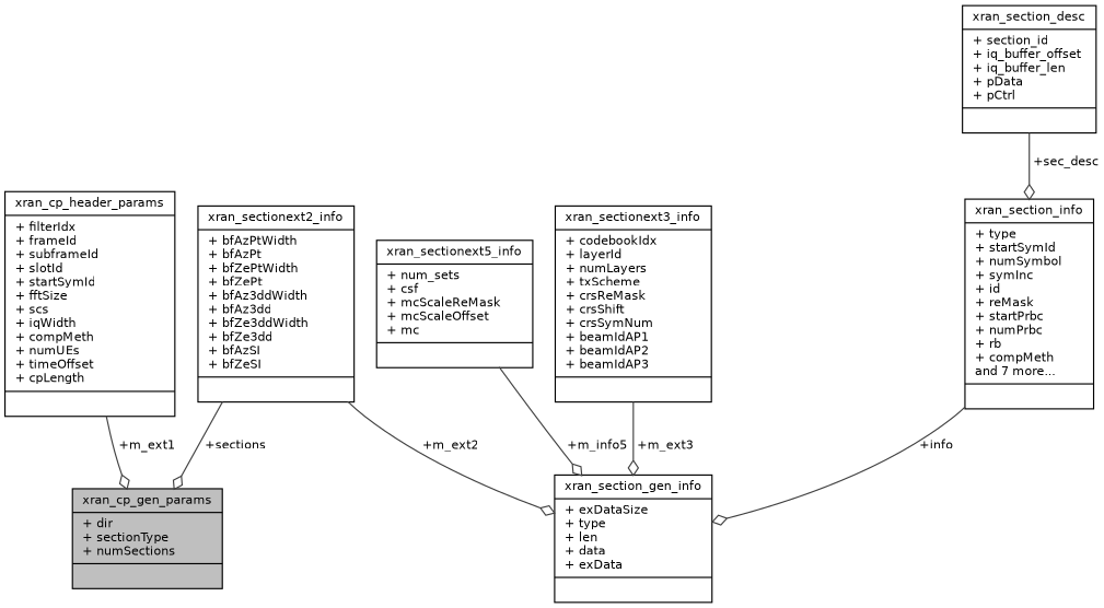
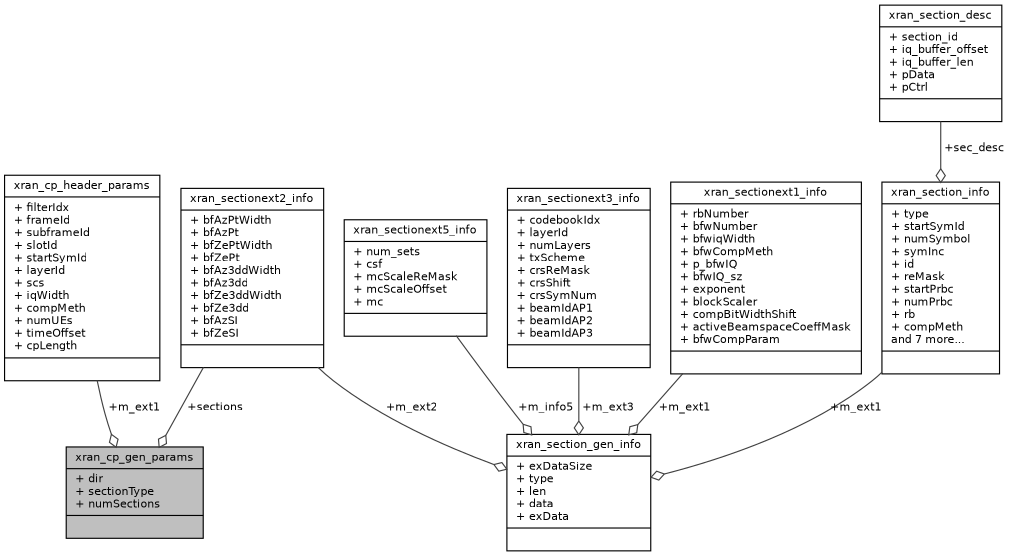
  digraph {
    node [color=black fillcolor=white fontname=Helvetica fontsize=10 shape=record style=filled]
    edge [arrowhead=odiamond color=grey25 fontname=Helvetica fontsize=10 labelfontname=Helvetica labelfontsize=10 style=solid]
    n1 [fillcolor=grey75 fontcolor=black height=0.2 label="{xran_cp_gen_params\n|+ dir\l+ sectionType\l+ numSections\l|}" width=0.4]
-   n2 [height=0.2 label="{xran_cp_header_params\n|+ filterIdx\l+ frameId\l+ subframeId\l+ slotId\l+ startSymId\l+ fftSize\l+ scs\l+ iqWidth\l+ compMeth\l+ numUEs\l+ timeOffset\l+ cpLength\l|}" width=0.4]
+   n2 [height=0.2 label="{xran_cp_header_params\n|+ filterIdx\l+ frameId\l+ subframeId\l+ slotId\l+ startSymId\l+ layerId\l+ scs\l+ iqWidth\l+ compMeth\l+ numUEs\l+ timeOffset\l+ cpLength\l|}" width=0.4]
    n3 [height=0.2 label="{xran_section_gen_info\n|+ exDataSize\l+ type\l+ len\l+ data\l+ exData\l|}" width=0.4]
    n4 [height=0.2 label="{xran_sectionext5_info\n|+ num_sets\l+ csf\l+ mcScaleReMask\l+ mcScaleOffset\l+ mc\l|}" width=0.4]
    n5 [height=0.2 label="{xran_sectionext3_info\n|+ codebookIdx\l+ layerId\l+ numLayers\l+ txScheme\l+ crsReMask\l+ crsShift\l+ crsSymNum\l+ beamIdAP1\l+ beamIdAP2\l+ beamIdAP3\l|}" width=0.4]
    n6 [height=0.2 label="{xran_sectionext2_info\n|+ bfAzPtWidth\l+ bfAzPt\l+ bfZePtWidth\l+ bfZePt\l+ bfAz3ddWidth\l+ bfAz3dd\l+ bfZe3ddWidth\l+ bfZe3dd\l+ bfAzSI\l+ bfZeSI\l|}" width=0.4]
+   n7 [height=0.2 label="{xran_sectionext1_info\n|+ rbNumber\l+ bfwNumber\l+ bfwiqWidth\l+ bfwCompMeth\l+ p_bfwIQ\l+ bfwIQ_sz\l+ exponent\l+ blockScaler\l+ compBitWidthShift\l+ activeBeamspaceCoeffMask\l+ bfwCompParam\l|}" width=0.4]
    n8 [height=0.2 label="{xran_section_info\n|+ type\l+ startSymId\l+ numSymbol\l+ symInc\l+ id\l+ reMask\l+ startPrbc\l+ numPrbc\l+ rb\l+ compMeth\land 7 more...\l|}" width=0.4]
    n9 [height=0.2 label="{xran_section_desc\n|+ section_id\l+ iq_buffer_offset\l+ iq_buffer_len\l+ pData\l+ pCtrl\l|}" width=0.4]
    n2 -> n1 [label=" +m_ext1"]
    n4 -> n3 [label=" +m_info5"]
    n5 -> n3 [label=" +m_ext3"]
    n6 -> n1 [label=" +sections"]
    n6 -> n3 [label=" +m_ext2"]
-   n8 -> n3 [label=" +info"]
+   n7 -> n3 [label=" +m_ext1"]
+   n8 -> n3 [label=" +m_ext1"]
    n9 -> n8 [label=" +sec_desc"]
  }
